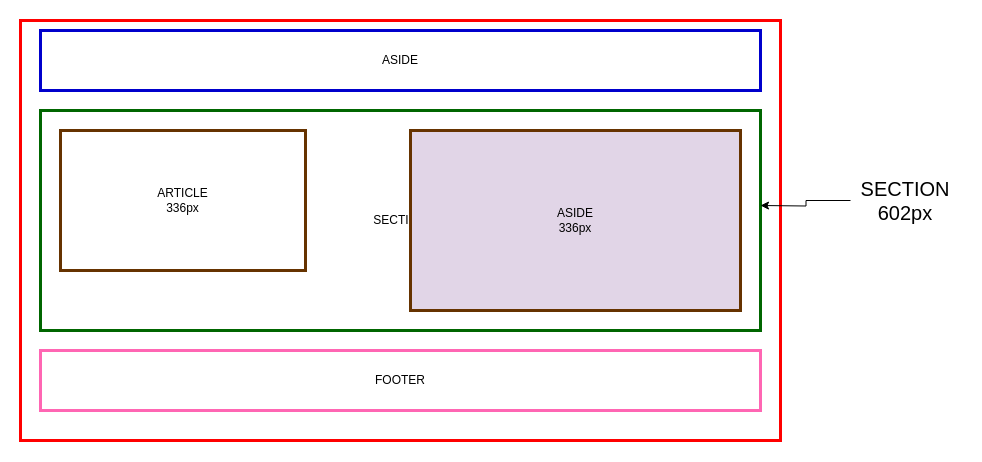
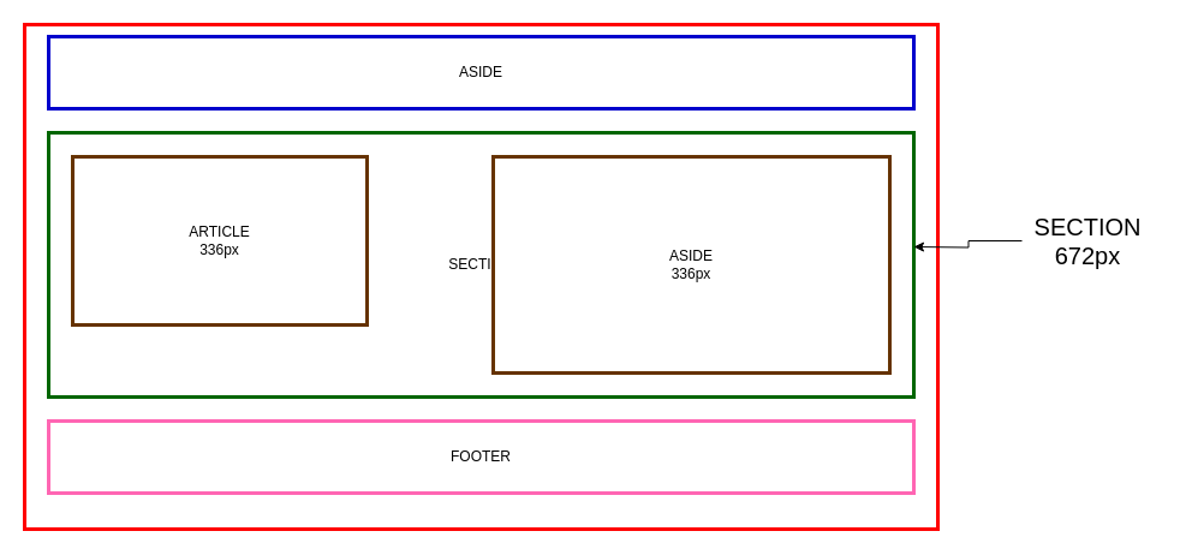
  <mxCell id="0" />
  <mxCell id="1" parent="0" />
  <mxCell id="2" value="" style="rounded=0;whiteSpace=wrap;html=1;strokeColor=#FF0000;strokeWidth=3;movable=1;resizable=1;rotatable=1;deletable=1;editable=1;locked=0;connectable=1;" vertex="1" parent="1"><mxGeometry x="20" y="20" width="760" height="420" as="geometry" /></mxCell>
  <mxCell id="3" value="ASIDE" style="rounded=0;whiteSpace=wrap;html=1;strokeColor=#0000CC;strokeWidth=3;" vertex="1" parent="1"><mxGeometry x="40" y="30" width="720" height="60" as="geometry" /></mxCell>
  <mxCell id="4" value="SECTION" style="rounded=0;whiteSpace=wrap;html=1;strokeColor=#006600;strokeWidth=3;movable=1;resizable=1;rotatable=1;deletable=1;editable=1;locked=0;connectable=1;" vertex="1" parent="1"><mxGeometry x="40" y="110" width="720" height="220" as="geometry" /></mxCell>
  <mxCell id="5" value="ARTICLE&lt;br&gt;336px" style="rounded=0;whiteSpace=wrap;html=1;strokeColor=#663300;strokeWidth=3;" vertex="1" parent="1"><mxGeometry x="60" y="130" width="245" height="140" as="geometry" /></mxCell>
- <mxCell id="6" value="ASIDE&lt;br&gt;336px" style="rounded=0;whiteSpace=wrap;html=1;strokeColor=#663300;strokeWidth=3;fillColor=#e1d5e7;" vertex="1" parent="1"><mxGeometry x="410" y="130" width="330" height="180" as="geometry" /></mxCell>
+ <mxCell id="6" value="ASIDE&lt;br&gt;336px" style="rounded=0;whiteSpace=wrap;html=1;strokeColor=#663300;strokeWidth=3;" vertex="1" parent="1"><mxGeometry x="410" y="130" width="330" height="180" as="geometry" /></mxCell>
  <mxCell id="7" style="edgeStyle=orthogonalEdgeStyle;rounded=0;orthogonalLoop=1;jettySize=auto;html=1;" edge="1" parent="1" source="8"><mxGeometry relative="1" as="geometry"><mxPoint x="760" y="205" as="targetPoint" /></mxGeometry></mxCell>
- <mxCell id="8" value="SECTION&lt;br&gt;602px" style="text;html=1;strokeColor=none;fillColor=none;align=center;verticalAlign=middle;whiteSpace=wrap;rounded=0;fontSize=20;" vertex="1" parent="1"><mxGeometry x="850" y="170" width="110" height="60" as="geometry" /></mxCell>
+ <mxCell id="8" value="SECTION&lt;br&gt;672px" style="text;html=1;strokeColor=none;fillColor=none;align=center;verticalAlign=middle;whiteSpace=wrap;rounded=0;fontSize=20;" vertex="1" parent="1"><mxGeometry x="850" y="170" width="110" height="60" as="geometry" /></mxCell>
  <mxCell id="9" value="FOOTER" style="rounded=0;whiteSpace=wrap;html=1;strokeColor=#FF66B3;strokeWidth=3;" vertex="1" parent="1"><mxGeometry x="40" y="350" width="720" height="60" as="geometry" /></mxCell>
